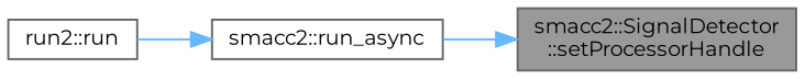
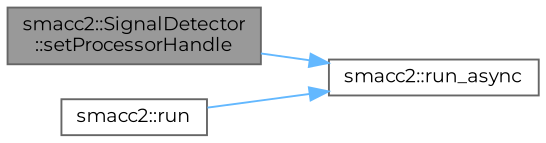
  digraph {
    fontname=Montserrat
    rankdir=RL
    node [color=grey40 fillcolor=white fontname=Montserrat fontsize=10 shape=box style=filled]
    edge [color=steelblue1 dir=back fontname=Montserrat fontsize=10 labelfontname=Helvetica labelfontsize=10 style=solid]
    n1 [color=gray40 fillcolor=grey60 fontcolor=black height=0.2 label="smacc2::SignalDetector\l::setProcessorHandle" width=0.4]
    n2 [height=0.2 label="smacc2::run_async" width=0.4]
-   n3 [height=0.2 label="run2::run" width=0.4]
-   n1 -> n2
+   n3 [height=0.2 label="smacc2::run" width=0.4]
+   n2 -> n1
    n2 -> n3
  }
